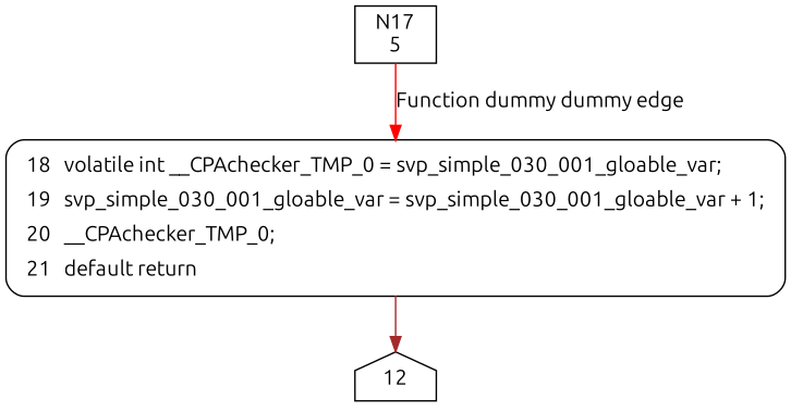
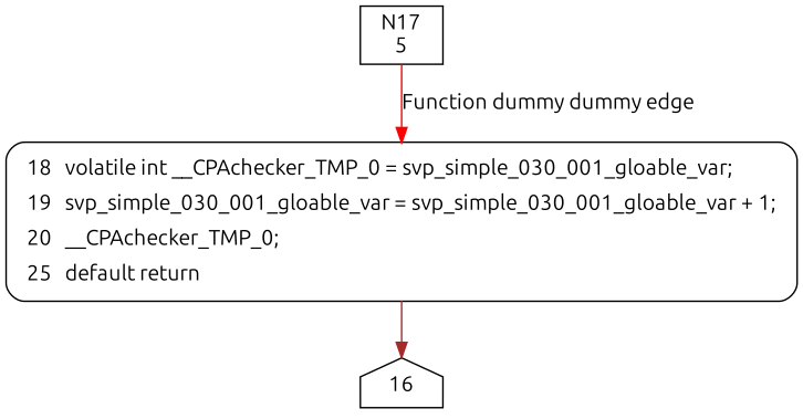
  digraph {
    fontname=Ubuntu
    node [fontname=Ubuntu]
    edge [fontname=Ubuntu]
    n1 [label="N17\n5" shape=box]
-   n2 [fillcolor=white label=<<table border="0" cellborder="0" cellpadding="3" bgcolor="white"><tr><td align="right">18</td><td align="left">volatile int __CPAchecker_TMP_0 = svp_simple_030_001_gloable_var;</td></tr><tr><td align="right">19</td><td align="left">svp_simple_030_001_gloable_var = svp_simple_030_001_gloable_var + 1;</td></tr><tr><td align="right">20</td><td align="left">__CPAchecker_TMP_0;</td></tr><tr><td align="right">21</td><td align="left">default return</td></tr></table>> penwidth=1 shape=Mrecord style="filled,bold"]
-   16 [shape=house label=12]
+   n2 [fillcolor=white label=<<table border="0" cellborder="0" cellpadding="3" bgcolor="white"><tr><td align="right">18</td><td align="left">volatile int __CPAchecker_TMP_0 = svp_simple_030_001_gloable_var;</td></tr><tr><td align="right">19</td><td align="left">svp_simple_030_001_gloable_var = svp_simple_030_001_gloable_var + 1;</td></tr><tr><td align="right">20</td><td align="left">__CPAchecker_TMP_0;</td></tr><tr><td align="right">25</td><td align="left">default return</td></tr></table>> penwidth=1 shape=Mrecord style="filled,bold"]
+   16 [shape=house]
    n1 -> n2 [color=red label="Function dummy dummy edge"]
    n2 -> 16 [color=brown]
  }
